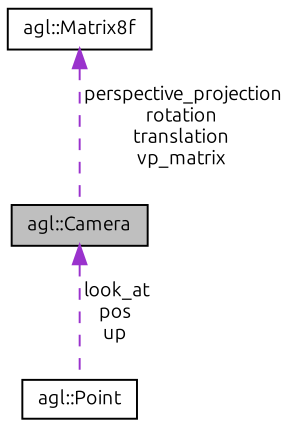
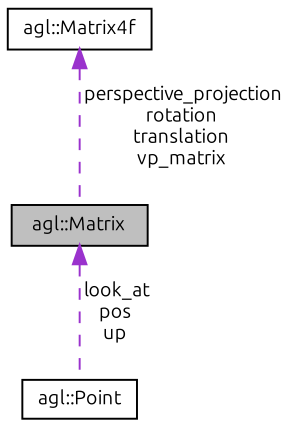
  digraph {
    fontname=Ubuntu
    node [color=black fillcolor=white fontname=Ubuntu fontsize=10 shape=record style=filled]
    edge [color=darkorchid3 dir=back fontname=Ubuntu fontsize=10 labelfontname=Helvetica labelfontsize=10 style=dashed]
-   n1 [fillcolor=grey75 fontcolor=black height=0.2 label="agl::Camera" width=0.4]
+   n1 [fillcolor=grey75 fontcolor=black height=0.2 label="agl::Matrix" width=0.4]
    n2 [height=0.2 label="agl::Point" width=0.4]
-   n3 [height=0.2 label="agl::Matrix8f" width=0.4]
+   n3 [height=0.2 label="agl::Matrix4f" width=0.4]
    n1 -> n2 [label=" look_at\npos\nup"]
    n3 -> n1 [label=" perspective_projection\nrotation\ntranslation\nvp_matrix"]
  }
